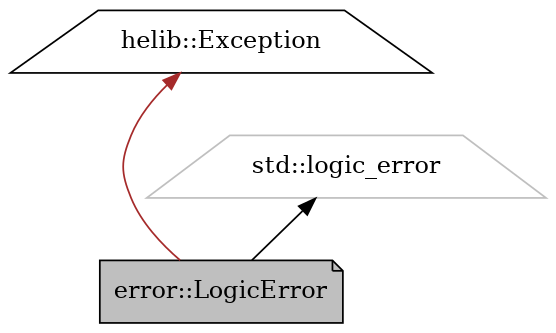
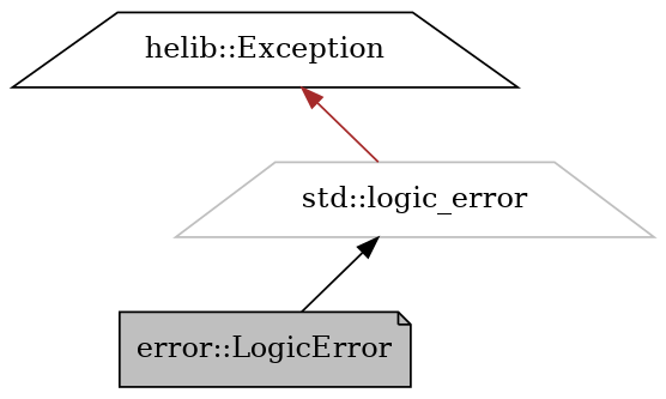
  digraph {
    node [color=black fillcolor=white shape=trapezium style=filled]
    edge [dir=back style=solid]
    n1 [fillcolor=grey75 fontcolor=black label="error::LogicError" shape=note]
    n2 [color=grey75 label="std::logic_error"]
    n3 [label="helib::Exception"]
    n2 -> n1 [color=black]
-   n3 -> n1 [color=brown]
+   n3 -> n2 [color=brown]
  }
